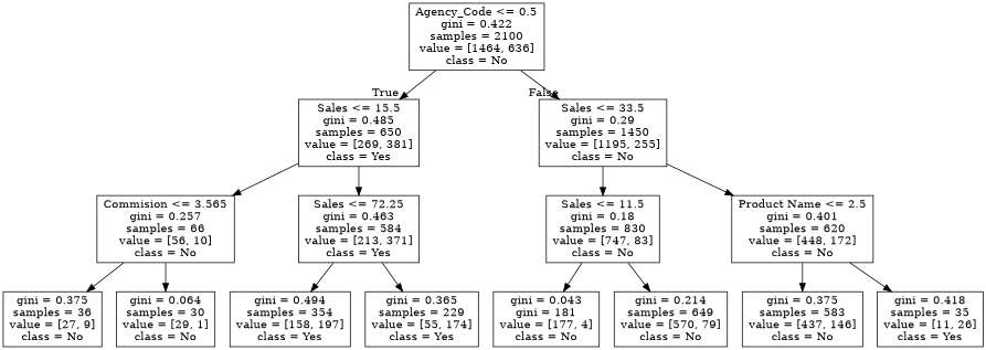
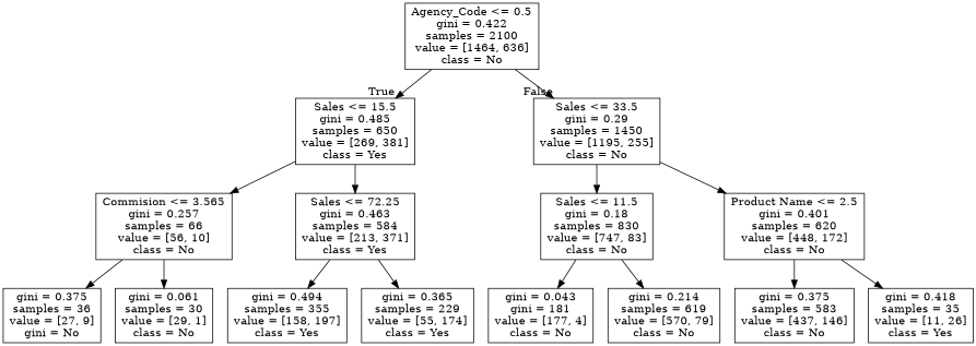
  digraph {
    node [shape=box]
    n1 [label="Agency_Code <= 0.5\ngini = 0.422\nsamples = 2100\nvalue = [1464, 636]\nclass = No"]
    n2 [label="Sales <= 15.5\ngini = 0.485\nsamples = 650\nvalue = [269, 381]\nclass = Yes"]
    n3 [label="Sales <= 33.5\ngini = 0.29\nsamples = 1450\nvalue = [1195, 255]\nclass = No"]
    n4 [label="Commision <= 3.565\ngini = 0.257\nsamples = 66\nvalue = [56, 10]\nclass = No"]
    n5 [label="Sales <= 72.25\ngini = 0.463\nsamples = 584\nvalue = [213, 371]\nclass = Yes"]
    n6 [label="Sales <= 11.5\ngini = 0.18\nsamples = 830\nvalue = [747, 83]\nclass = No"]
    n7 [label="Product Name <= 2.5\ngini = 0.401\nsamples = 620\nvalue = [448, 172]\nclass = No"]
-   n8 [label="gini = 0.375\nsamples = 36\nvalue = [27, 9]\nclass = No"]
-   n9 [label="gini = 0.064\nsamples = 30\nvalue = [29, 1]\nclass = No"]
-   n10 [label="gini = 0.494\nsamples = 354\nvalue = [158, 197]\nclass = Yes"]
+   n8 [label="gini = 0.375\nsamples = 36\nvalue = [27, 9]\ngini = No"]
+   n9 [label="gini = 0.061\nsamples = 30\nvalue = [29, 1]\nclass = No"]
+   n10 [label="gini = 0.494\nsamples = 355\nvalue = [158, 197]\nclass = Yes"]
    n11 [label="gini = 0.365\nsamples = 229\nvalue = [55, 174]\nclass = Yes"]
    n12 [label="gini = 0.043\ngini = 181\nvalue = [177, 4]\nclass = No"]
-   n13 [label="gini = 0.214\nsamples = 649\nvalue = [570, 79]\nclass = No"]
+   n13 [label="gini = 0.214\nsamples = 619\nvalue = [570, 79]\nclass = No"]
    n14 [label="gini = 0.375\nsamples = 583\nvalue = [437, 146]\nclass = No"]
    n15 [label="gini = 0.418\nsamples = 35\nvalue = [11, 26]\nclass = Yes"]
    n1 -> n2 [headlabel=True labelangle=45 labeldistance=2.5]
    n1 -> n3 [headlabel=False labelangle=-45 labeldistance=2.5]
    n2 -> n4
    n2 -> n5
    n3 -> n6
    n3 -> n7
    n4 -> n8
    n4 -> n9
    n5 -> n10
    n5 -> n11
    n6 -> n12
    n6 -> n13
    n7 -> n14
    n7 -> n15
  }
